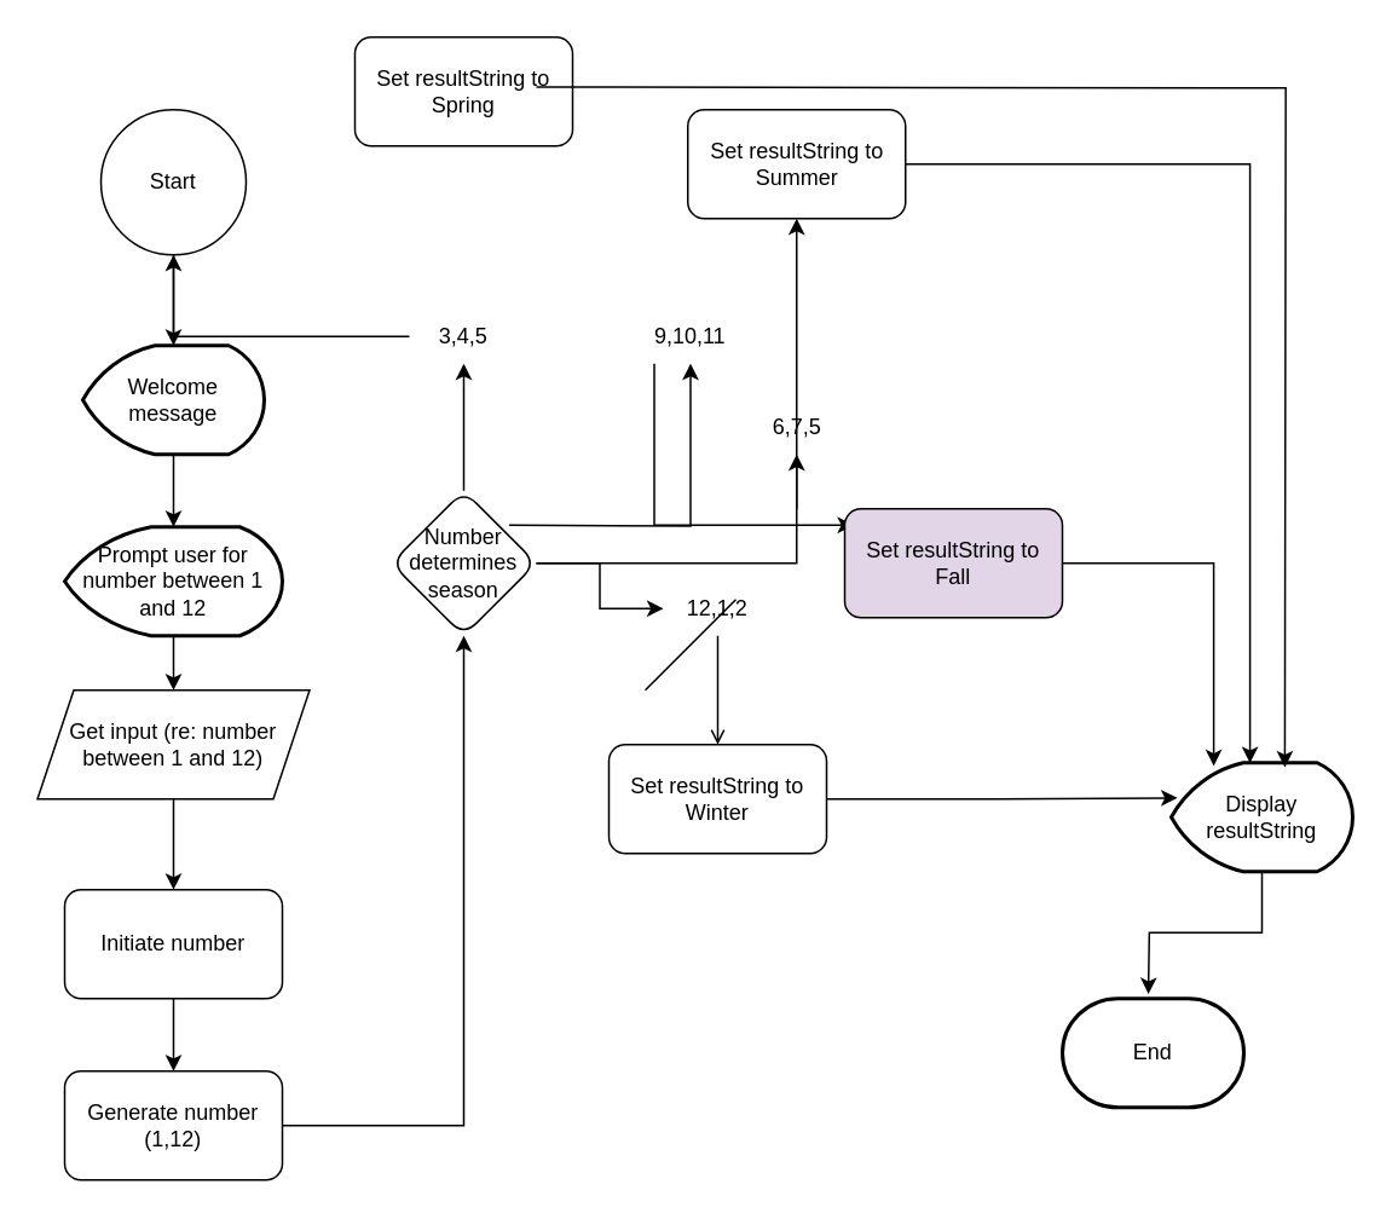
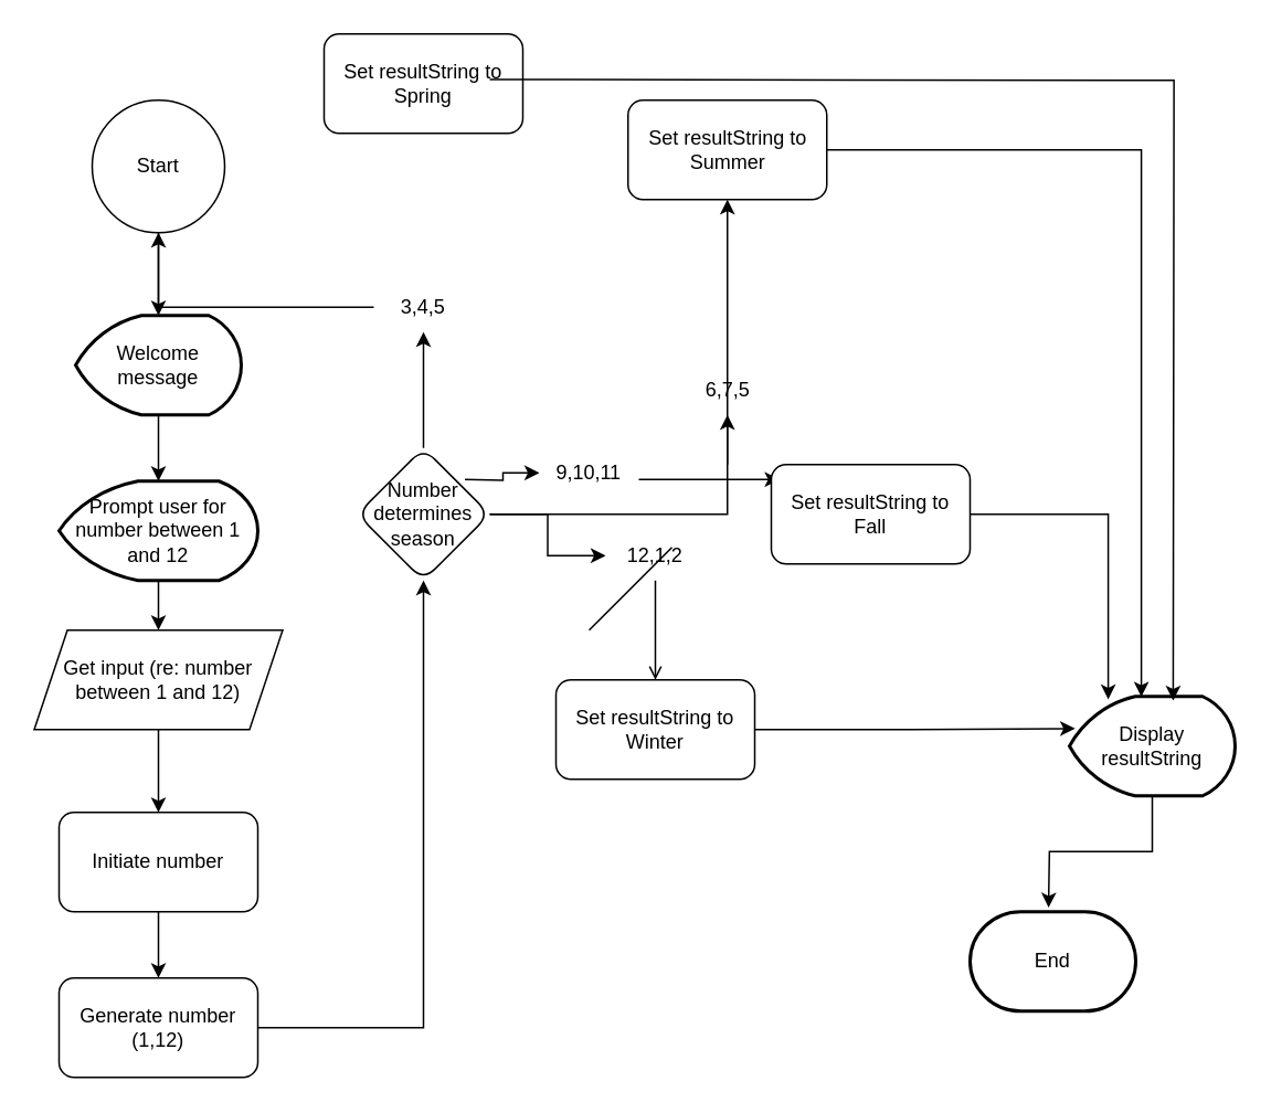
  <mxCell id="0" />
  <mxCell id="1" parent="0" />
  <mxCell id="2" value="Start" style="ellipse;whiteSpace=wrap;html=1;aspect=fixed;" vertex="1" parent="1"><mxGeometry x="55" y="60" width="80" height="80" as="geometry" /></mxCell>
  <mxCell id="3" style="edgeStyle=orthogonalEdgeStyle;rounded=0;orthogonalLoop=1;jettySize=auto;html=1;exitX=0.5;exitY=1;exitDx=0;exitDy=0;entryX=0.5;entryY=0;entryDx=0;entryDy=0;" edge="1" parent="1" source="4" target="9"><mxGeometry relative="1" as="geometry" /></mxCell>
  <mxCell id="4" value="Get input (re: number between 1 and 12)" style="shape=parallelogram;perimeter=parallelogramPerimeter;whiteSpace=wrap;html=1;fixedSize=1;" vertex="1" parent="1"><mxGeometry x="20" y="380" width="150" height="60" as="geometry" /></mxCell>
  <mxCell id="5" value="Welcome message" style="strokeWidth=2;html=1;shape=mxgraph.flowchart.display;whiteSpace=wrap;" vertex="1" parent="1"><mxGeometry x="45" y="190" width="100" height="60" as="geometry" /></mxCell>
  <mxCell id="6" style="edgeStyle=orthogonalEdgeStyle;rounded=0;orthogonalLoop=1;jettySize=auto;html=1;exitX=0.5;exitY=1;exitDx=0;exitDy=0;exitPerimeter=0;entryX=0.5;entryY=0;entryDx=0;entryDy=0;" edge="1" parent="1" source="7" target="4"><mxGeometry relative="1" as="geometry" /></mxCell>
  <mxCell id="7" value="Prompt user for number between 1 and 12" style="strokeWidth=2;html=1;shape=mxgraph.flowchart.display;whiteSpace=wrap;" vertex="1" parent="1"><mxGeometry x="35" y="290" width="120" height="60" as="geometry" /></mxCell>
  <mxCell id="8" value="" style="edgeStyle=orthogonalEdgeStyle;rounded=0;orthogonalLoop=1;jettySize=auto;html=1;" edge="1" parent="1" source="9" target="11"><mxGeometry relative="1" as="geometry" /></mxCell>
  <mxCell id="9" value="Initiate number" style="rounded=1;whiteSpace=wrap;html=1;" vertex="1" parent="1"><mxGeometry x="35" y="490" width="120" height="60" as="geometry" /></mxCell>
  <mxCell id="10" value="" style="edgeStyle=orthogonalEdgeStyle;rounded=0;orthogonalLoop=1;jettySize=auto;html=1;" edge="1" parent="1" source="11" target="16"><mxGeometry relative="1" as="geometry" /></mxCell>
  <mxCell id="11" value="Generate number (1,12)" style="whiteSpace=wrap;html=1;rounded=1;" vertex="1" parent="1"><mxGeometry x="35" y="590" width="120" height="60" as="geometry" /></mxCell>
  <mxCell id="12" value="" style="edgeStyle=orthogonalEdgeStyle;rounded=0;orthogonalLoop=1;jettySize=auto;html=1;" edge="1" parent="1" source="23" target="2"><mxGeometry relative="1" as="geometry" /></mxCell>
  <mxCell id="13" value="" style="edgeStyle=orthogonalEdgeStyle;rounded=0;orthogonalLoop=1;jettySize=auto;html=1;" edge="1" parent="1" source="25" target="19"><mxGeometry relative="1" as="geometry"><Array as="points"><mxPoint x="439" y="280" /></Array></mxGeometry></mxCell>
  <mxCell id="14" value="" style="edgeStyle=orthogonalEdgeStyle;rounded=0;orthogonalLoop=1;jettySize=auto;html=1;" edge="1" parent="1" source="29"><mxGeometry relative="1" as="geometry"><mxPoint x="280" y="289" as="sourcePoint" /><mxPoint x="470" y="289" as="targetPoint" /><Array as="points"><mxPoint x="360" y="289" /><mxPoint x="360" y="289" /></Array></mxGeometry></mxCell>
  <mxCell id="15" value="" style="edgeStyle=orthogonalEdgeStyle;rounded=0;orthogonalLoop=1;jettySize=auto;html=1;endArrow=open;" edge="1" parent="1" source="27" target="21"><mxGeometry relative="1" as="geometry" /></mxCell>
  <mxCell id="16" value="Number determines season" style="rhombus;whiteSpace=wrap;html=1;rounded=1;" vertex="1" parent="1"><mxGeometry x="215" y="270" width="80" height="80" as="geometry" /></mxCell>
  <mxCell id="17" value="Set resultString to Spring" style="whiteSpace=wrap;html=1;rounded=1;" vertex="1" parent="1"><mxGeometry x="195" width="120" height="60" as="geometry" y="20" /></mxCell>
  <mxCell id="18" style="edgeStyle=orthogonalEdgeStyle;rounded=0;orthogonalLoop=1;jettySize=auto;html=1;exitX=1;exitY=0.5;exitDx=0;exitDy=0;entryX=0.434;entryY=0.003;entryDx=0;entryDy=0;entryPerimeter=0;" edge="1" parent="1" source="19" target="30"><mxGeometry relative="1" as="geometry"><mxPoint x="695" y="400" as="targetPoint" /></mxGeometry></mxCell>
  <mxCell id="19" value="Set resultString to Summer" style="whiteSpace=wrap;html=1;rounded=1;" vertex="1" parent="1"><mxGeometry x="378.5" y="60" width="120" height="60" as="geometry" /></mxCell>
- <mxCell id="20" value="Set resultString to Fall" style="whiteSpace=wrap;html=1;rounded=1;fillColor=#e1d5e7;" vertex="1" parent="1"><mxGeometry x="465" y="280" width="120" height="60" as="geometry" /></mxCell>
+ <mxCell id="20" value="Set resultString to Fall" style="whiteSpace=wrap;html=1;rounded=1;" vertex="1" parent="1"><mxGeometry x="465" y="280" width="120" height="60" as="geometry" /></mxCell>
  <mxCell id="21" value="Set resultString to Winter" style="whiteSpace=wrap;html=1;rounded=1;" vertex="1" parent="1"><mxGeometry x="335" y="410" width="120" height="60" as="geometry" /></mxCell>
  <mxCell id="22" value="" style="edgeStyle=orthogonalEdgeStyle;rounded=0;orthogonalLoop=1;jettySize=auto;html=1;" edge="1" parent="1" source="16" target="23"><mxGeometry relative="1" as="geometry"><mxPoint x="255" y="270" as="sourcePoint" /><mxPoint x="255" y="100" as="targetPoint" /></mxGeometry></mxCell>
  <mxCell id="23" value="3,4,5" style="text;html=1;align=center;verticalAlign=middle;whiteSpace=wrap;rounded=0;" vertex="1" parent="1"><mxGeometry x="225" y="170" width="60" height="30" as="geometry" /></mxCell>
  <mxCell id="24" value="" style="edgeStyle=orthogonalEdgeStyle;rounded=0;orthogonalLoop=1;jettySize=auto;html=1;" edge="1" parent="1" source="16" target="25"><mxGeometry relative="1" as="geometry"><mxPoint x="265" y="280" as="sourcePoint" /><mxPoint x="439" y="120" as="targetPoint" /><Array as="points" /></mxGeometry></mxCell>
  <mxCell id="25" value="6,7,5" style="text;html=1;align=center;verticalAlign=middle;whiteSpace=wrap;rounded=0;" vertex="1" parent="1"><mxGeometry x="408.5" y="220" width="60" height="30" as="geometry" /></mxCell>
  <mxCell id="26" value="" style="edgeStyle=orthogonalEdgeStyle;rounded=0;orthogonalLoop=1;jettySize=auto;html=1;" edge="1" parent="1" source="16" target="27"><mxGeometry relative="1" as="geometry"><mxPoint x="295" y="310" as="sourcePoint" /><mxPoint x="395" y="370" as="targetPoint" /></mxGeometry></mxCell>
  <mxCell id="27" value="12,1,2" style="text;html=1;align=center;verticalAlign=middle;whiteSpace=wrap;rounded=0;" vertex="1" parent="1"><mxGeometry x="365" y="320" width="60" height="30" as="geometry" /></mxCell>
  <mxCell id="28" value="" style="edgeStyle=orthogonalEdgeStyle;rounded=0;orthogonalLoop=1;jettySize=auto;html=1;" edge="1" parent="1" target="29"><mxGeometry relative="1" as="geometry"><mxPoint x="280" y="289" as="sourcePoint" /><mxPoint x="470" y="289" as="targetPoint" /><Array as="points" /></mxGeometry></mxCell>
- <mxCell id="29" value="9,10,11" style="text;html=1;align=center;verticalAlign=middle;whiteSpace=wrap;rounded=0;" vertex="1" parent="1"><mxGeometry x="350" y="170" width="60" height="30" as="geometry" /></mxCell>
+ <mxCell id="29" value="9,10,11" style="text;html=1;align=center;verticalAlign=middle;whiteSpace=wrap;rounded=0;" vertex="1" parent="1"><mxGeometry x="325" y="270" width="60" height="30" as="geometry" /></mxCell>
  <mxCell id="30" value="Display resultString" style="strokeWidth=2;html=1;shape=mxgraph.flowchart.display;whiteSpace=wrap;" vertex="1" parent="1"><mxGeometry x="645" y="420" width="100" height="60" as="geometry" /></mxCell>
  <mxCell id="31" style="edgeStyle=orthogonalEdgeStyle;rounded=0;orthogonalLoop=1;jettySize=auto;html=1;exitX=1;exitY=0.5;exitDx=0;exitDy=0;entryX=1.026;entryY=0.25;entryDx=0;entryDy=0;entryPerimeter=0;" edge="1" parent="1"><mxGeometry relative="1" as="geometry"><mxPoint x="295" y="47.5" as="sourcePoint" /><mxPoint x="707.6" y="422.5" as="targetPoint" /></mxGeometry></mxCell>
  <mxCell id="32" style="edgeStyle=orthogonalEdgeStyle;rounded=0;orthogonalLoop=1;jettySize=auto;html=1;exitX=1;exitY=0.5;exitDx=0;exitDy=0;entryX=0.234;entryY=0.03;entryDx=0;entryDy=0;entryPerimeter=0;" edge="1" parent="1" source="20" target="30"><mxGeometry relative="1" as="geometry" /></mxCell>
  <mxCell id="33" style="edgeStyle=orthogonalEdgeStyle;rounded=0;orthogonalLoop=1;jettySize=auto;html=1;exitX=1;exitY=0.5;exitDx=0;exitDy=0;entryX=0.034;entryY=0.323;entryDx=0;entryDy=0;entryPerimeter=0;" edge="1" parent="1" source="21" target="30"><mxGeometry relative="1" as="geometry" /></mxCell>
  <mxCell id="34" style="edgeStyle=orthogonalEdgeStyle;rounded=0;orthogonalLoop=1;jettySize=auto;html=1;exitX=0.5;exitY=1;exitDx=0;exitDy=0;exitPerimeter=0;entryX=0.978;entryY=0.218;entryDx=0;entryDy=0;entryPerimeter=0;" edge="1" parent="1" source="30"><mxGeometry relative="1" as="geometry"><mxPoint x="632.36" y="547.44" as="targetPoint" /></mxGeometry></mxCell>
  <mxCell id="35" value="End" style="strokeWidth=2;html=1;shape=mxgraph.flowchart.terminator;whiteSpace=wrap;" vertex="1" parent="1"><mxGeometry x="585" y="550" width="100" height="60" as="geometry" /></mxCell>
  <mxCell id="36" value="" style="endArrow=none;html=1;rounded=0;" edge="1" parent="1"><mxGeometry width="50" height="50" relative="1" as="geometry"><mxPoint x="355" y="380" as="sourcePoint" /><mxPoint x="405" y="330" as="targetPoint" /></mxGeometry></mxCell>
  <mxCell id="37" style="edgeStyle=orthogonalEdgeStyle;rounded=0;orthogonalLoop=1;jettySize=auto;html=1;exitX=0.5;exitY=1;exitDx=0;exitDy=0;entryX=0.5;entryY=0;entryDx=0;entryDy=0;entryPerimeter=0;" edge="1" parent="1" source="2" target="5"><mxGeometry relative="1" as="geometry" /></mxCell>
  <mxCell id="38" style="edgeStyle=orthogonalEdgeStyle;rounded=0;orthogonalLoop=1;jettySize=auto;html=1;exitX=0.5;exitY=1;exitDx=0;exitDy=0;exitPerimeter=0;entryX=0.5;entryY=0;entryDx=0;entryDy=0;entryPerimeter=0;" edge="1" parent="1" source="5" target="7"><mxGeometry relative="1" as="geometry" /></mxCell>
